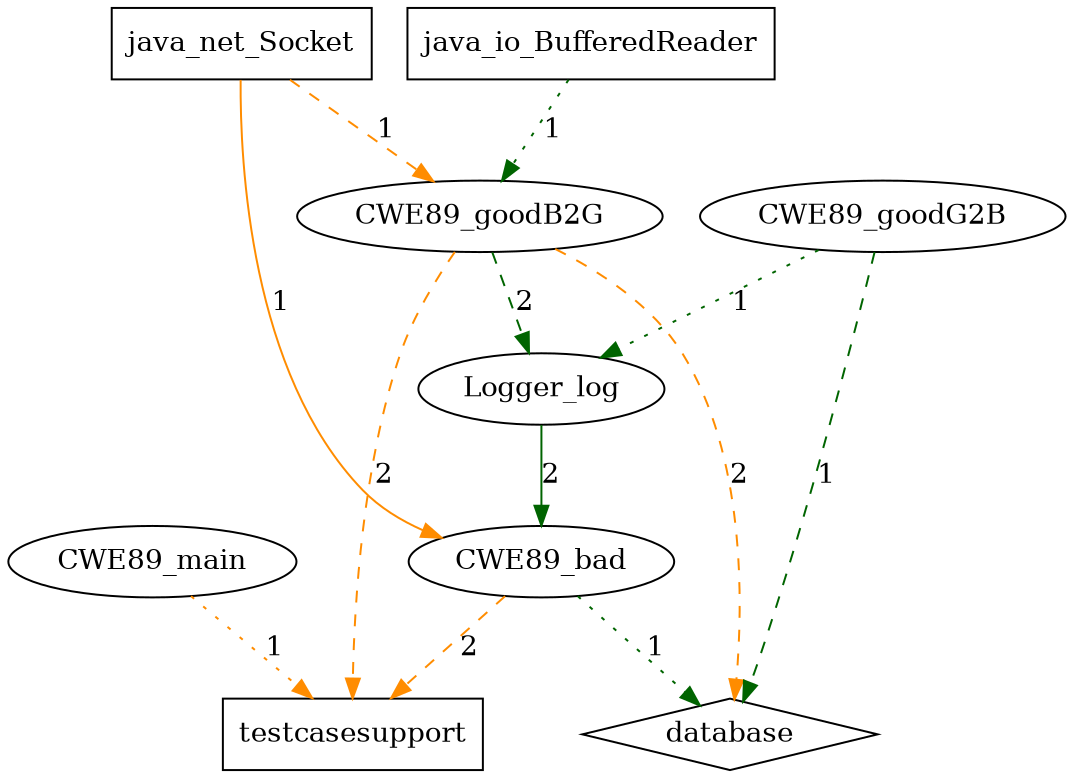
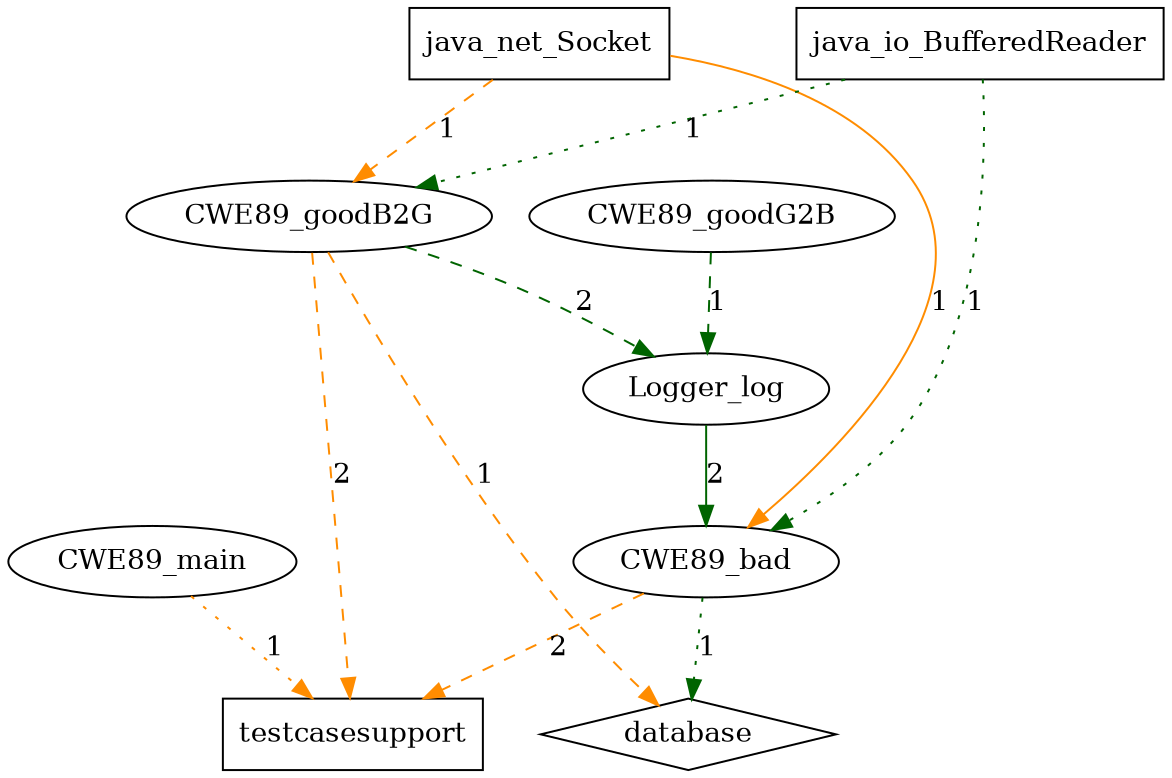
  digraph {
    node [shape=ellipse]
    edge [color=darkgreen style=dashed]
    testcasesupport [shape=box]
    CWE89_main
    java_net_Socket [shape=box]
    CWE89_goodB2G
    CWE89_bad
    database [shape=diamond]
    Logger_log
    CWE89_goodG2B
    java_io_BufferedReader [shape=box]
    CWE89_main -> testcasesupport [color=darkorange label=1 style=dotted]
    java_net_Socket -> CWE89_goodB2G [color=darkorange label=1]
    java_net_Socket -> CWE89_bad [color=darkorange label=1 style=solid]
    CWE89_goodB2G -> testcasesupport [color=darkorange label=2]
-   CWE89_goodB2G -> database [color=darkorange label=2]
+   CWE89_goodB2G -> database [color=darkorange label=1]
    CWE89_goodB2G -> Logger_log [label=2]
    CWE89_bad -> testcasesupport [color=darkorange label=2]
    CWE89_bad -> database [label=1 style=dotted]
    Logger_log -> CWE89_bad [label=2 style=solid]
-   CWE89_goodG2B -> database [label=1]
-   CWE89_goodG2B -> Logger_log [label=1 style=dotted]
+   CWE89_goodG2B -> Logger_log [label=1]
    java_io_BufferedReader -> CWE89_goodB2G [label=1 style=dotted]
+   java_io_BufferedReader -> CWE89_bad [label=1 style=dotted]
  }
